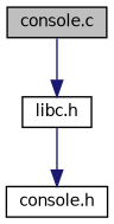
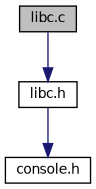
  digraph {
    node [color=black fillcolor=white fontname=Helvetica fontsize=10 shape=record style=filled]
    edge [color=midnightblue fontname=Helvetica fontsize=10 labelfontname=Helvetica labelfontsize=10 style=solid]
-   n1 [fillcolor=grey75 fontcolor=black height=0.2 label="console.c" width=0.4]
+   n1 [fillcolor=grey75 fontcolor=black height=0.2 label="libc.c" width=0.4]
    n2 [height=0.2 label="libc.h" width=0.4]
    n3 [height=0.2 label="console.h" width=0.4]
    n1 -> n2
    n2 -> n3
  }
